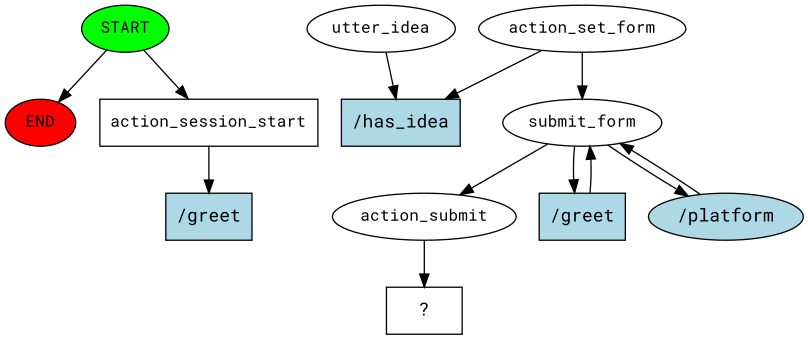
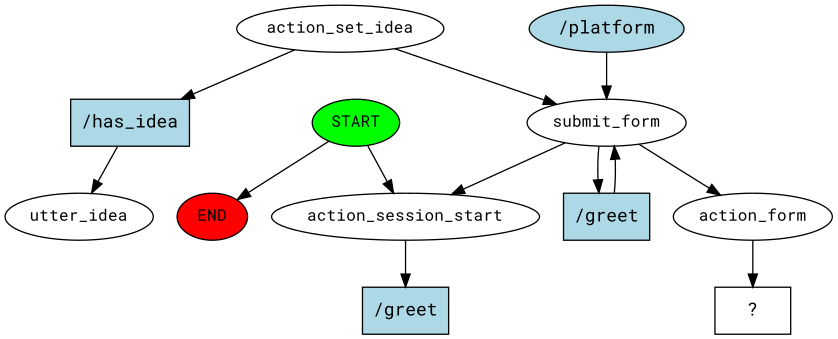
  digraph {
    fontname="Roboto Mono"
    node [fontname="Roboto Mono" fontsize=12]
    edge [fontname="Roboto Mono"]
    n1 [fillcolor=green label=START style=filled]
    n2 [fillcolor=red label=END style=filled]
-   n3 [label=action_session_start shape=box]
+   n3 [label=action_session_start]
    n4 [fillcolor=lightblue label="/greet" shape=rect style=filled fontsize=""]
    n5 [label=utter_idea]
    n6 [fillcolor=lightblue label="/has_idea" shape=rect style=filled fontsize=""]
-   n7 [label=action_set_form]
+   n7 [label=action_set_idea]
    n8 [label=submit_form]
-   n9 [label=action_submit]
+   n9 [label=action_form]
    n10 [fillcolor=lightblue label="/greet" shape=rect style=filled fontsize=""]
    n11 [fillcolor=lightblue label="/platform" shape=ellipse style=filled fontsize=""]
    n12 [label="  ?  " shape=rect fontsize=""]
    n1 -> n2
    n1 -> n3
    n3 -> n4
-   n5 -> n6
+   n6 -> n5
    n7 -> n6
    n7 -> n8
    n8 -> n9
    n8 -> n10
-   n8 -> n11
+   n8 -> n3
    n9 -> n12
    n10 -> n8
    n11 -> n8
  }
